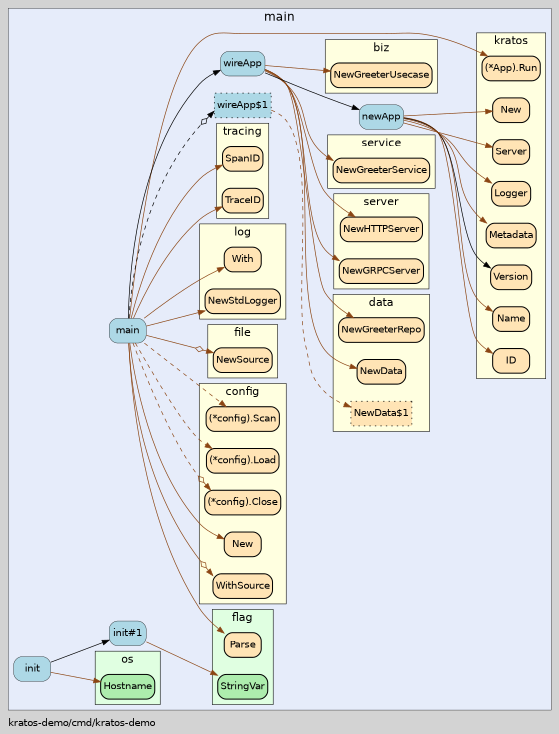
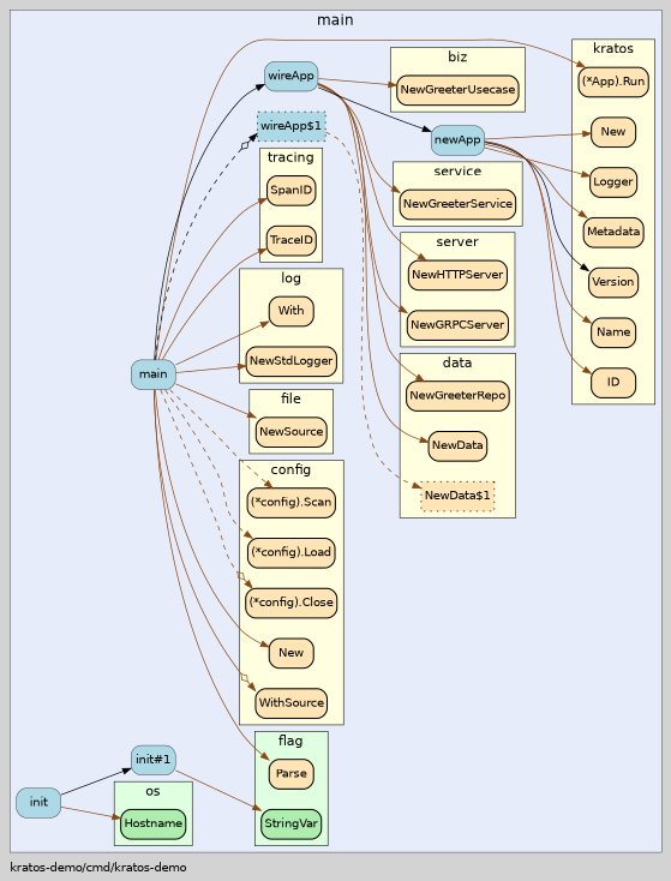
  digraph {
    bgcolor=lightgray
    fontname="DejaVu Sans"
    fontsize=14
    label="kratos-demo/cmd/kratos-demo"
    labeljust=l
    nodesep=0.35
    penwidth=0.5
    rankdir=LR
    style=solid
    node [fillcolor=moccasin fontname="DejaVu Sans" margin="0.05,0.0" penwidth=1.5 shape=box style="filled,rounded"]
    edge [color=saddlebrown fontname="DejaVu Sans" minlen=2]
    n1 [label=ID]
    n2 [label=Name]
    n3 [label=Version]
    n4 [label=Metadata]
    n5 [label=Logger]
-   n6 [label=Server]
    n7 [label=New]
    n8 [label="(*App).Run"]
    n9 [label=Parse]
    n10 [fillcolor="#adedad" label=StringVar]
    n11 [label=WithSource]
    n12 [label=New]
    n13 [label="(*config).Close"]
    n14 [label="(*config).Load"]
    n15 [label="(*config).Scan"]
    n16 [label=NewSource]
    n17 [label=NewStdLogger]
    n18 [label=With]
    n19 [label=TraceID]
    n20 [label=SpanID]
    n21 [label=NewGreeterUsecase]
    n22 [label="NewData$1" penwidth=1.0 style="dotted,filled"]
    n23 [label=NewData]
    n24 [label=NewGreeterRepo]
    n25 [label=NewGRPCServer]
    n26 [label=NewHTTPServer]
    n27 [label=NewGreeterService]
    n28 [fillcolor="#adedad" label=Hostname]
    n29 [fillcolor=lightblue label="wireApp$1" penwidth=1.0 style="dotted,filled"]
    n30 [fillcolor=lightblue label=wireApp penwidth=0.5]
    n31 [fillcolor=lightblue label=newApp penwidth=0.5]
    n32 [fillcolor=lightblue label=main penwidth=0.5]
    n33 [fillcolor=lightblue label=init penwidth=0.5]
    n34 [fillcolor=lightblue label="init#1" penwidth=0.5]
    subgraph cluster_1 {
      bgcolor="#e6ecfa"
      fontsize=18
      label=main
      labeljust=c
      labelloc=t
      n29
      n30
      n31
      n32
      n33
      n34
      subgraph cluster_2 {
        bgcolor="#e6ecfa"
        fillcolor=lightyellow
        fontsize=16
        label=kratos
        labeljust=c
        labelloc=t
        penwidth=0.8
        rank=sink
        style=filled
        n1
        n2
        n3
        n4
        n5
-       n6
        n7
        n8
      }
      subgraph cluster_3 {
        bgcolor="#e6ecfa"
        fillcolor="#E0FFE1"
        fontsize=16
        label=flag
        labeljust=c
        labelloc=t
        penwidth=0.8
        rank=sink
        style=filled
        n9
        n10
      }
      subgraph cluster_4 {
        bgcolor="#e6ecfa"
        fillcolor=lightyellow
        fontsize=16
        label=config
        labeljust=c
        labelloc=t
        penwidth=0.8
        rank=sink
        style=filled
        n11
        n12
        n13
        n14
        n15
      }
      subgraph cluster_5 {
        bgcolor="#e6ecfa"
        fillcolor=lightyellow
        fontsize=16
        label=file
        labeljust=c
        labelloc=t
        penwidth=0.8
        rank=sink
        style=filled
        n16
      }
      subgraph cluster_6 {
        bgcolor="#e6ecfa"
        fillcolor=lightyellow
        fontsize=16
        label=log
        labeljust=c
        labelloc=t
        penwidth=0.8
        rank=sink
        style=filled
        n17
        n18
      }
      subgraph cluster_7 {
        bgcolor="#e6ecfa"
        fillcolor=lightyellow
        fontsize=16
        label=tracing
        labeljust=c
        labelloc=t
        penwidth=0.8
        rank=sink
        style=filled
        n19
        n20
      }
      subgraph cluster_8 {
        bgcolor="#e6ecfa"
        fillcolor=lightyellow
        fontsize=16
        label=biz
        labeljust=c
        labelloc=t
        penwidth=0.8
        rank=sink
        style=filled
        n21
      }
      subgraph cluster_9 {
        bgcolor="#e6ecfa"
        fillcolor=lightyellow
        fontsize=16
        label=data
        labeljust=c
        labelloc=t
        penwidth=0.8
        rank=sink
        style=filled
        n22
        n23
        n24
      }
      subgraph cluster_10 {
        bgcolor="#e6ecfa"
        fillcolor=lightyellow
        fontsize=16
        label=server
        labeljust=c
        labelloc=t
        penwidth=0.8
        rank=sink
        style=filled
        n25
        n26
      }
      subgraph cluster_11 {
        bgcolor="#e6ecfa"
        fillcolor=lightyellow
        fontsize=16
        label=service
        labeljust=c
        labelloc=t
        penwidth=0.8
        rank=sink
        style=filled
        n27
      }
      subgraph cluster_12 {
        bgcolor="#e6ecfa"
        fillcolor="#E0FFE1"
        fontsize=16
        label=os
        labeljust=c
        labelloc=t
        penwidth=0.8
        rank=sink
        style=filled
        n28
      }
    }
    n29 -> n22 [style=dashed]
    n30 -> n21
    n30 -> n23
    n30 -> n24
    n30 -> n25
    n30 -> n26
    n30 -> n27
    n30 -> n31 [color=""]
    n31 -> n1
    n31 -> n2
    n31 -> n3 [color=black]
    n31 -> n4
    n31 -> n5
-   n31 -> n6
    n31 -> n7
    n32 -> n8
    n32 -> n9
    n32 -> n11 [arrowhead=normalnoneodiamond]
    n32 -> n12
    n32 -> n13 [arrowhead=normalnoneodiamond style=dashed]
    n32 -> n14 [style=dashed]
    n32 -> n15 [style=dashed]
-   n32 -> n16 [arrowhead=normalnoneodiamond]
+   n32 -> n16
    n32 -> n17
    n32 -> n18
    n32 -> n19
    n32 -> n20
    n32 -> n29 [arrowhead=normalnoneodiamond style=dashed color=""]
    n32 -> n30 [color=""]
    n33 -> n28
    n33 -> n34 [color=""]
    n34 -> n10
  }
